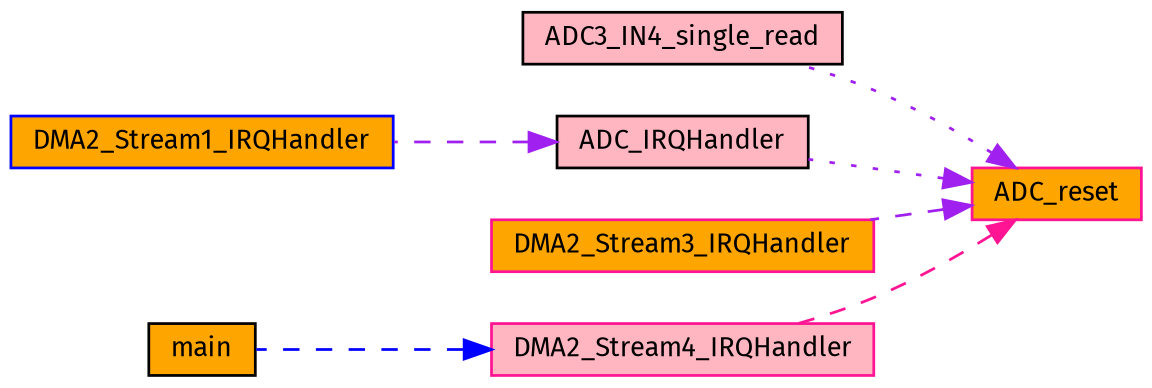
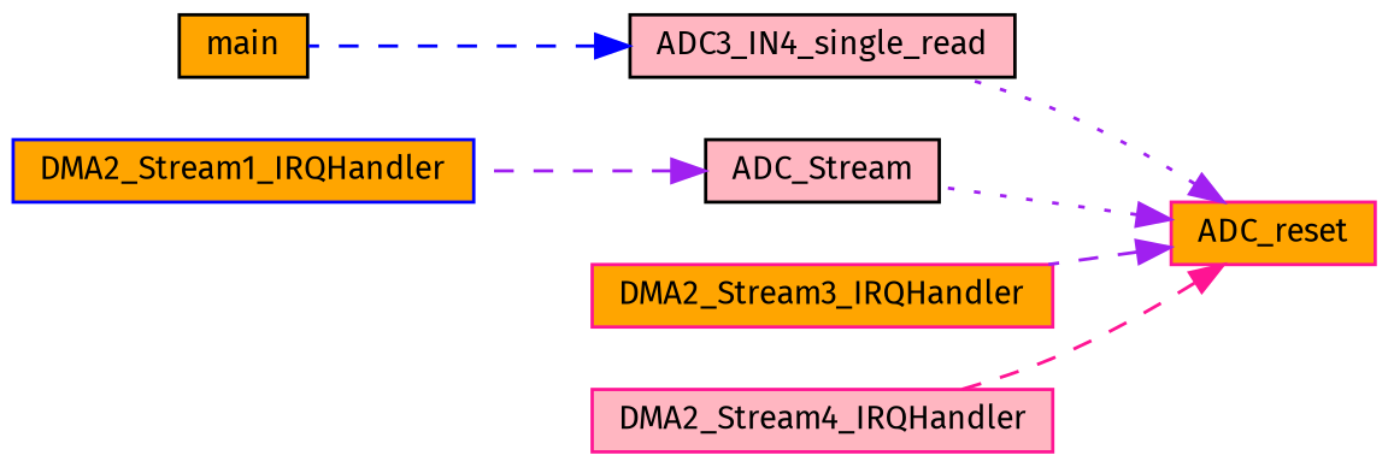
  digraph {
    fontname="Fira Sans"
    rankdir=RL
    node [color=deeppink fillcolor=orange fontname="Fira Sans" fontsize=10 shape=record style=filled]
    edge [color=purple dir=back fontname="Fira Sans" fontsize=10 labelfontname=Helvetica labelfontsize=10 style=dashed]
    n1 [fontcolor=black height=0.2 label=ADC_reset width=0.4]
    n2 [color=black fillcolor=lightpink height=0.2 label=ADC3_IN4_single_read width=0.4]
-   n3 [color=black fillcolor=lightpink height=0.2 label=ADC_IRQHandler width=0.4]
+   n3 [color=black fillcolor=lightpink height=0.2 label=ADC_Stream width=0.4]
    n4 [height=0.2 label=DMA2_Stream3_IRQHandler width=0.4]
    n5 [fillcolor=lightpink height=0.2 label=DMA2_Stream4_IRQHandler width=0.4]
    n6 [color=black height=0.2 label=main width=0.4]
    n7 [color=blue height=0.2 label=DMA2_Stream1_IRQHandler width=0.4]
    n1 -> n2 [style=dotted]
    n1 -> n3 [style=dotted]
    n1 -> n4
    n1 -> n5 [color=deeppink]
-   n5 -> n6 [color=blue]
+   n2 -> n6 [color=blue]
    n3 -> n7
  }
